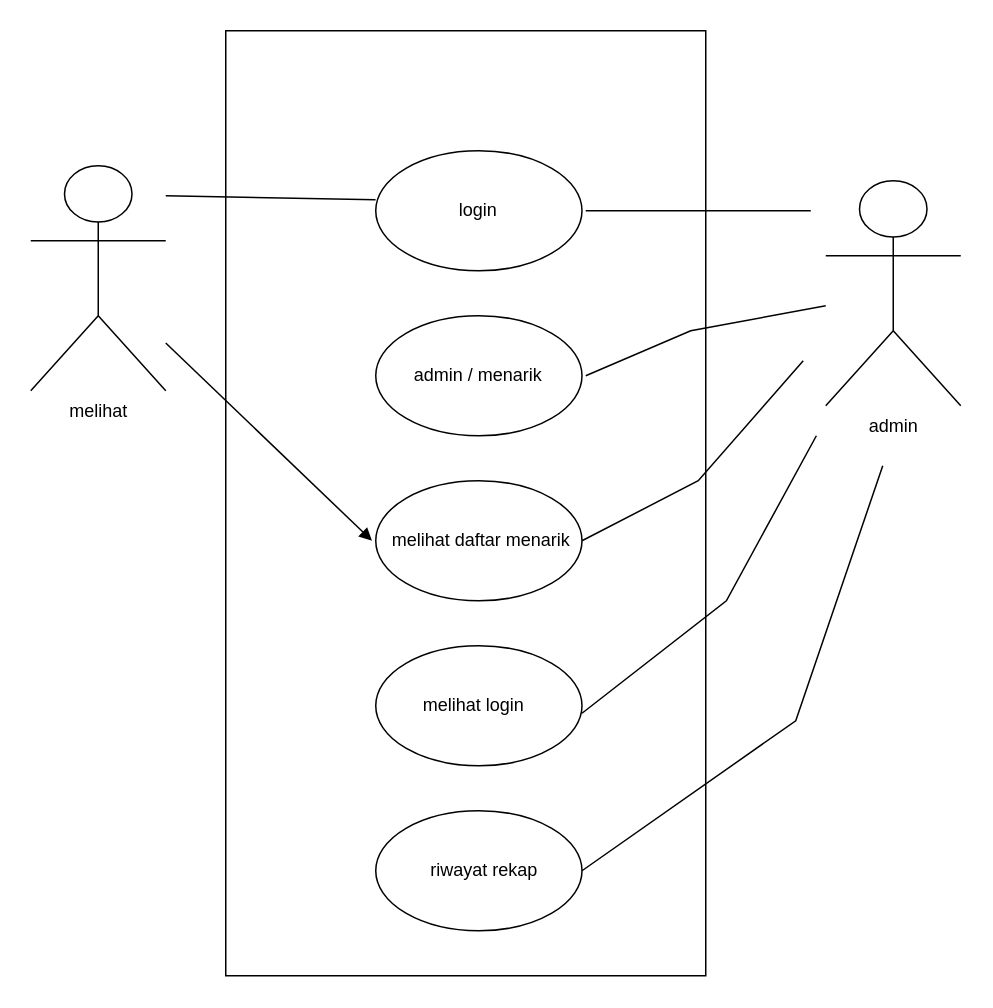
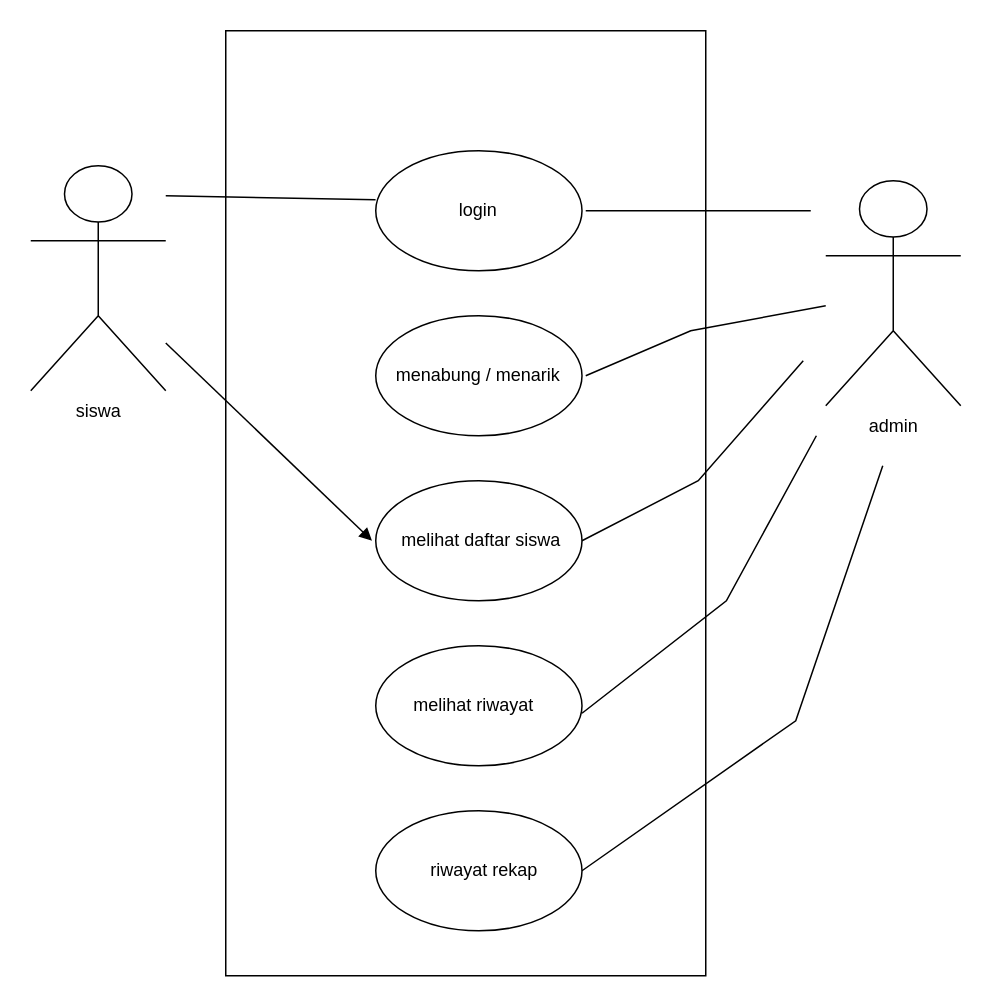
  <mxCell id="0" />
  <mxCell id="1" parent="0" />
- <mxCell id="2" value="melihat" style="shape=umlActor;verticalLabelPosition=bottom;verticalAlign=top;html=1;outlineConnect=0;" vertex="1" parent="1"><mxGeometry x="20" y="110" width="90" height="150" as="geometry" /></mxCell>
+ <mxCell id="2" value="siswa" style="shape=umlActor;verticalLabelPosition=bottom;verticalAlign=top;html=1;outlineConnect=0;" vertex="1" parent="1"><mxGeometry x="20" y="110" width="90" height="150" as="geometry" /></mxCell>
  <mxCell id="3" value="" style="rounded=0;whiteSpace=wrap;html=1;" vertex="1" parent="1"><mxGeometry x="150" y="20" width="320" height="630" as="geometry" /></mxCell>
  <mxCell id="4" value="admin" style="shape=umlActor;verticalLabelPosition=bottom;verticalAlign=top;html=1;outlineConnect=0;" vertex="1" parent="1"><mxGeometry x="550" y="120" width="90" height="150" as="geometry" /></mxCell>
  <mxCell id="5" value="" style="ellipse;whiteSpace=wrap;html=1;" vertex="1" parent="1"><mxGeometry x="250" y="210" width="137.5" height="80" as="geometry" /></mxCell>
- <mxCell id="6" value="admin / menarik" style="text;html=1;align=center;verticalAlign=middle;whiteSpace=wrap;rounded=0;" vertex="1" parent="1"><mxGeometry x="246.25" y="220" width="145" height="60" as="geometry" /></mxCell>
+ <mxCell id="6" value="menabung / menarik" style="text;html=1;align=center;verticalAlign=middle;whiteSpace=wrap;rounded=0;" vertex="1" parent="1"><mxGeometry x="246.25" y="220" width="145" height="60" as="geometry" /></mxCell>
  <mxCell id="7" value="" style="ellipse;whiteSpace=wrap;html=1;" vertex="1" parent="1"><mxGeometry x="250" y="320" width="137.5" height="80" as="geometry" /></mxCell>
- <mxCell id="8" value="melihat daftar menarik" style="text;html=1;align=center;verticalAlign=middle;whiteSpace=wrap;rounded=0;" vertex="1" parent="1"><mxGeometry x="247.5" y="330" width="145" height="60" as="geometry" /></mxCell>
+ <mxCell id="8" value="melihat daftar siswa" style="text;html=1;align=center;verticalAlign=middle;whiteSpace=wrap;rounded=0;" vertex="1" parent="1"><mxGeometry x="247.5" y="330" width="145" height="60" as="geometry" /></mxCell>
  <mxCell id="9" value="" style="ellipse;whiteSpace=wrap;html=1;" vertex="1" parent="1"><mxGeometry x="250" y="430" width="137.5" height="80" as="geometry" /></mxCell>
- <mxCell id="10" value="melihat login" style="text;html=1;align=center;verticalAlign=middle;whiteSpace=wrap;rounded=0;" vertex="1" parent="1"><mxGeometry x="242.5" y="440" width="145" height="60" as="geometry" /></mxCell>
+ <mxCell id="10" value="melihat riwayat" style="text;html=1;align=center;verticalAlign=middle;whiteSpace=wrap;rounded=0;" vertex="1" parent="1"><mxGeometry x="242.5" y="440" width="145" height="60" as="geometry" /></mxCell>
  <mxCell id="11" value="" style="ellipse;whiteSpace=wrap;html=1;" vertex="1" parent="1"><mxGeometry x="250" y="540" width="137.5" height="80" as="geometry" /></mxCell>
  <mxCell id="12" value="riwayat rekap" style="text;html=1;align=center;verticalAlign=middle;whiteSpace=wrap;rounded=0;" vertex="1" parent="1"><mxGeometry x="250" y="550" width="145" height="60" as="geometry" /></mxCell>
  <mxCell id="13" value="" style="ellipse;whiteSpace=wrap;html=1;" vertex="1" parent="1"><mxGeometry x="250" y="100" width="137.5" height="80" as="geometry" /></mxCell>
  <mxCell id="14" value="login" style="text;html=1;align=center;verticalAlign=middle;whiteSpace=wrap;rounded=0;" vertex="1" parent="1"><mxGeometry x="246.25" y="110" width="145" height="60" as="geometry" /></mxCell>
  <mxCell id="15" value="" style="endArrow=none;html=1;rounded=0;entryX=0.025;entryY=0.377;entryDx=0;entryDy=0;entryPerimeter=0;" edge="1" parent="1" target="14"><mxGeometry width="50" height="50" relative="1" as="geometry"><mxPoint x="110" y="130" as="sourcePoint" /><mxPoint x="250" y="140" as="targetPoint" /></mxGeometry></mxCell>
  <mxCell id="16" value="" style="endArrow=block;html=1;rounded=0;entryX=0;entryY=0.5;entryDx=0;entryDy=0;" edge="1" parent="1" source="2" target="8"><mxGeometry width="50" height="50" relative="1" as="geometry"><mxPoint x="120" y="170" as="sourcePoint" /><mxPoint x="270" y="320" as="targetPoint" /></mxGeometry></mxCell>
  <mxCell id="17" value="" style="endArrow=none;html=1;rounded=0;" edge="1" parent="1"><mxGeometry width="50" height="50" relative="1" as="geometry"><mxPoint x="390" y="140" as="sourcePoint" /><mxPoint x="540" y="140" as="targetPoint" /></mxGeometry></mxCell>
  <mxCell id="18" value="" style="endArrow=none;html=1;rounded=0;" edge="1" parent="1" target="4"><mxGeometry width="50" height="50" relative="1" as="geometry"><mxPoint x="390" y="250" as="sourcePoint" /><mxPoint x="520" y="130" as="targetPoint" /><Array as="points"><mxPoint x="460" y="220" /></Array></mxGeometry></mxCell>
  <mxCell id="19" value="" style="endArrow=none;html=1;rounded=0;exitX=1;exitY=0.5;exitDx=0;exitDy=0;" edge="1" parent="1"><mxGeometry width="50" height="50" relative="1" as="geometry"><mxPoint x="387.5" y="360" as="sourcePoint" /><mxPoint x="535" y="240" as="targetPoint" /><Array as="points"><mxPoint x="465" y="320" /></Array></mxGeometry></mxCell>
  <mxCell id="20" value="" style="endArrow=none;html=1;rounded=0;" edge="1" parent="1"><mxGeometry width="50" height="50" relative="1" as="geometry"><mxPoint x="387.5" y="475" as="sourcePoint" /><mxPoint x="543.75" y="290" as="targetPoint" /><Array as="points"><mxPoint x="483.75" y="400" /></Array></mxGeometry></mxCell>
  <mxCell id="21" value="" style="endArrow=none;html=1;rounded=0;" edge="1" parent="1"><mxGeometry width="50" height="50" relative="1" as="geometry"><mxPoint x="387.5" y="580" as="sourcePoint" /><mxPoint x="588" y="310" as="targetPoint" /><Array as="points"><mxPoint x="530" y="480" /></Array></mxGeometry></mxCell>
